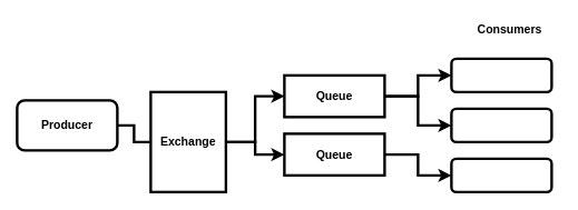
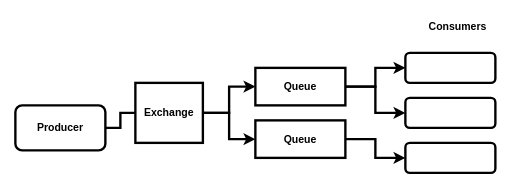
  <mxCell id="0" />
  <mxCell id="1" parent="0" />
  <mxCell id="2" value="" style="edgeStyle=orthogonalEdgeStyle;rounded=0;orthogonalLoop=1;jettySize=auto;html=1;strokeWidth=3.15;endArrow=none;" edge="1" parent="1" source="3" target="14"><mxGeometry relative="1" as="geometry" /></mxCell>
- <mxCell id="3" value="Producer" style="rounded=1;whiteSpace=wrap;html=1;strokeWidth=3.15;fontStyle=1;fontSize=14;" vertex="1" parent="1"><mxGeometry x="20" y="120" width="120" height="60" as="geometry" /></mxCell>
+ <mxCell id="3" value="Producer" style="rounded=1;whiteSpace=wrap;html=1;strokeWidth=3.15;fontStyle=1;fontSize=14;" vertex="1" parent="1"><mxGeometry x="20" y="140" width="120" height="60" as="geometry" /></mxCell>
  <mxCell id="4" value="" style="edgeStyle=orthogonalEdgeStyle;rounded=0;orthogonalLoop=1;jettySize=auto;html=1;strokeWidth=3.15;" edge="1" parent="1" source="5" target="10"><mxGeometry relative="1" as="geometry" /></mxCell>
  <mxCell id="5" value="Queue" style="rounded=0;whiteSpace=wrap;html=1;strokeWidth=3.15;fontStyle=1;fontSize=14;" vertex="1" parent="1"><mxGeometry x="340" y="90" width="120" height="50" as="geometry" /></mxCell>
  <mxCell id="6" value="" style="edgeStyle=orthogonalEdgeStyle;rounded=0;orthogonalLoop=1;jettySize=auto;html=1;strokeWidth=3.15;" edge="1" parent="1" source="7" target="11"><mxGeometry relative="1" as="geometry" /></mxCell>
  <mxCell id="7" value="Queue" style="rounded=0;whiteSpace=wrap;html=1;strokeWidth=3.15;fontStyle=1;fontSize=14;" vertex="1" parent="1"><mxGeometry x="340" y="160" width="120" height="50" as="geometry" /></mxCell>
  <mxCell id="8" value="" style="rounded=1;whiteSpace=wrap;html=1;strokeWidth=3.15;fontStyle=1;fontSize=14;" vertex="1" parent="1"><mxGeometry x="540" y="70" width="120" height="40" as="geometry" /></mxCell>
  <mxCell id="9" value="Consumers" style="text;html=1;align=center;verticalAlign=middle;whiteSpace=wrap;rounded=0;fontStyle=1;fontSize=14;" vertex="1" parent="1"><mxGeometry x="550" y="20" width="120" height="30" as="geometry" /></mxCell>
  <mxCell id="10" value="" style="rounded=1;whiteSpace=wrap;html=1;strokeWidth=3.15;fontStyle=1;fontSize=14;" vertex="1" parent="1"><mxGeometry x="540" y="130" width="120" height="40" as="geometry" /></mxCell>
  <mxCell id="11" value="" style="rounded=1;whiteSpace=wrap;html=1;strokeWidth=3.15;fontStyle=1;fontSize=14;" vertex="1" parent="1"><mxGeometry x="540" y="190" width="120" height="40" as="geometry" /></mxCell>
  <mxCell id="12" value="" style="edgeStyle=orthogonalEdgeStyle;rounded=0;orthogonalLoop=1;jettySize=auto;html=1;strokeWidth=3.15;entryX=0;entryY=0.5;entryDx=0;entryDy=0;exitX=1;exitY=0.5;exitDx=0;exitDy=0;" edge="1" parent="1" source="5" target="8"><mxGeometry relative="1" as="geometry"><mxPoint x="470" y="125" as="sourcePoint" /><mxPoint x="510" y="160" as="targetPoint" /></mxGeometry></mxCell>
  <mxCell id="13" value="" style="edgeStyle=orthogonalEdgeStyle;rounded=0;orthogonalLoop=1;jettySize=auto;html=1;entryX=0;entryY=0.5;entryDx=0;entryDy=0;strokeWidth=3.15;" edge="1" parent="1" source="14" target="5"><mxGeometry relative="1" as="geometry"><mxPoint x="350" y="150" as="targetPoint" /></mxGeometry></mxCell>
- <mxCell id="14" value="Exchange" style="rounded=0;whiteSpace=wrap;html=1;strokeWidth=3.15;fontStyle=1;fontSize=14;" vertex="1" parent="1"><mxGeometry x="180" y="110" width="90" height="120" as="geometry" /></mxCell>
+ <mxCell id="14" value="Exchange" style="rounded=0;whiteSpace=wrap;html=1;strokeWidth=3.15;fontStyle=1;fontSize=14;" vertex="1" parent="1"><mxGeometry x="180" y="110" width="90" height="80" as="geometry" /></mxCell>
  <mxCell id="15" value="" style="edgeStyle=orthogonalEdgeStyle;rounded=0;orthogonalLoop=1;jettySize=auto;html=1;entryX=0;entryY=0.5;entryDx=0;entryDy=0;exitX=1;exitY=0.5;exitDx=0;exitDy=0;strokeWidth=3.15;" edge="1" parent="1" source="14" target="7"><mxGeometry relative="1" as="geometry"><mxPoint x="280" y="160" as="sourcePoint" /><mxPoint x="420" y="125" as="targetPoint" /></mxGeometry></mxCell>
